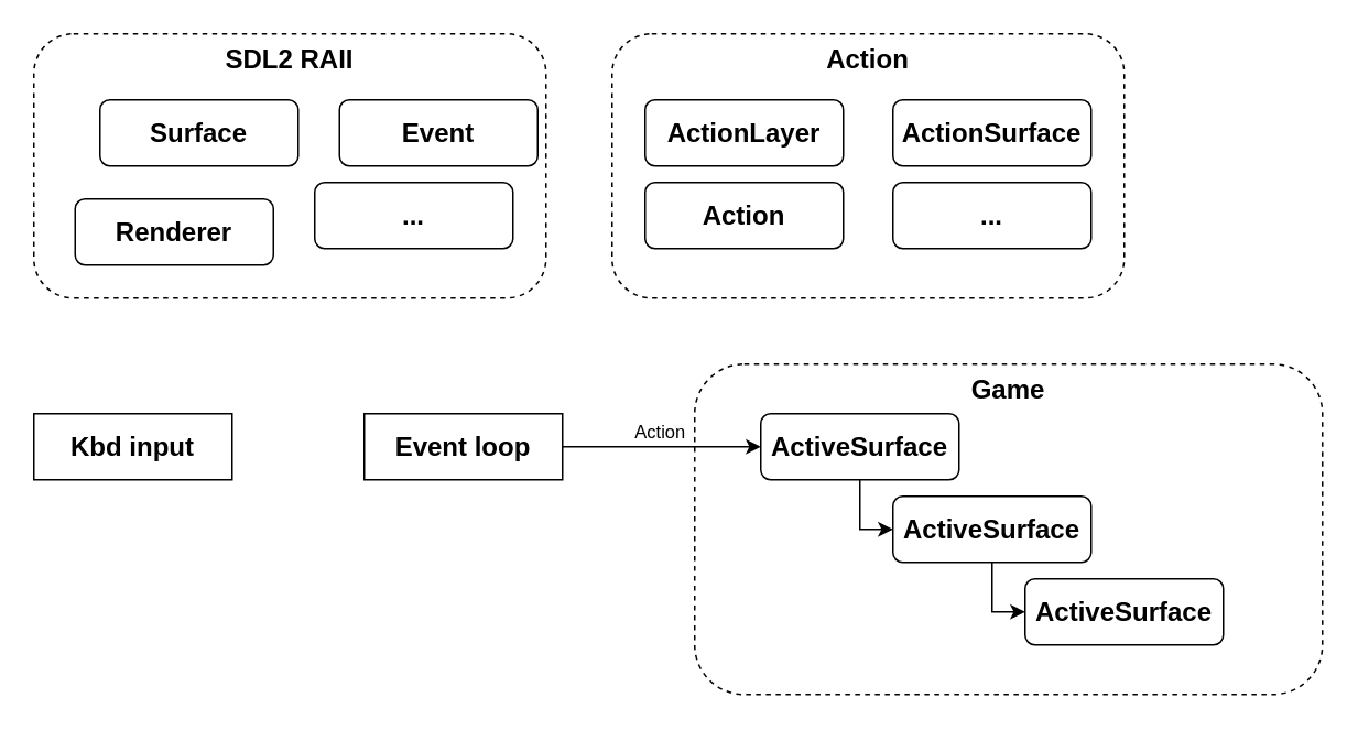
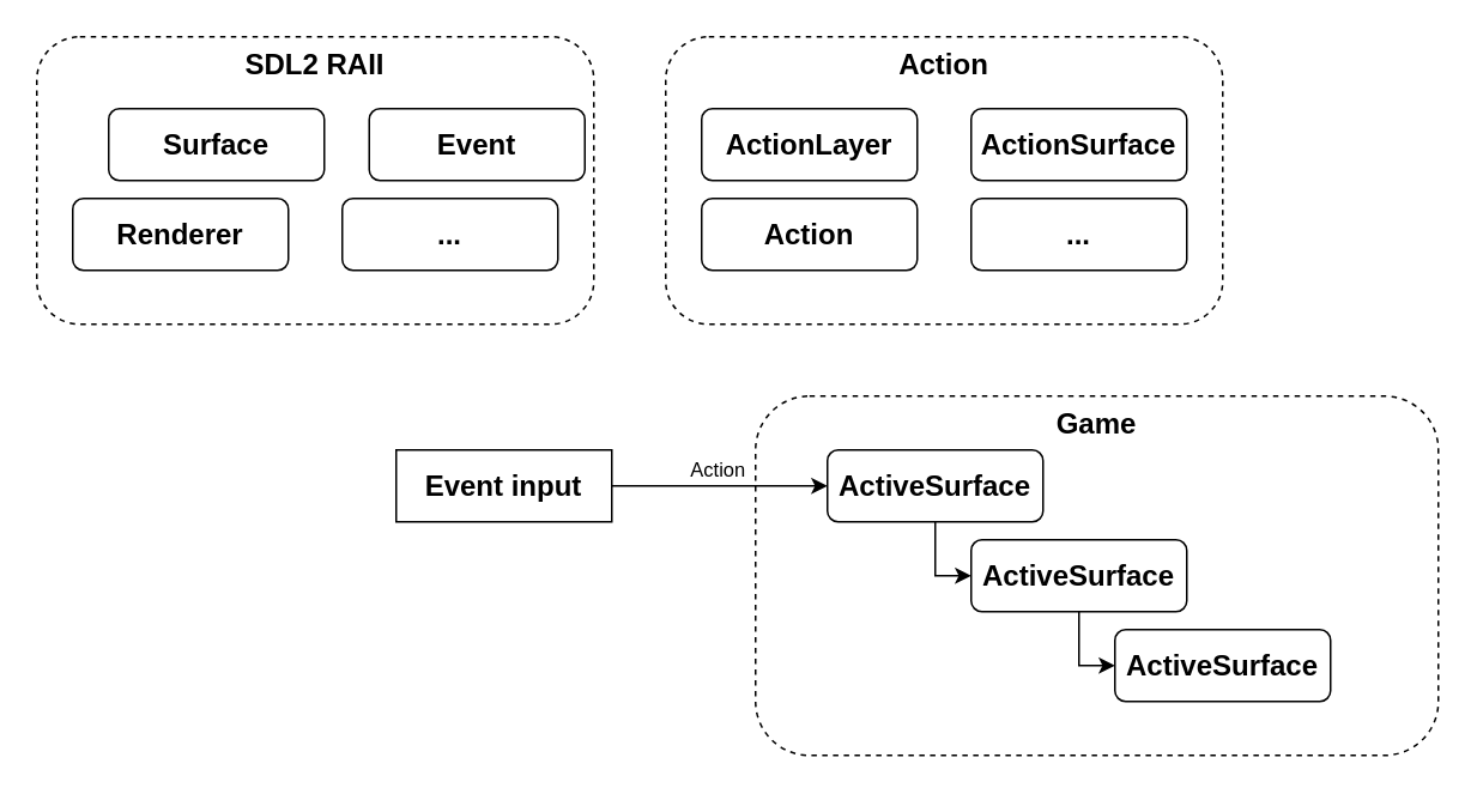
  <mxCell id="0" />
  <mxCell id="1" parent="0" />
  <mxCell id="2" value="" style="rounded=1;whiteSpace=wrap;html=1;fillColor=none;dashed=1;" vertex="1" parent="1"><mxGeometry x="370" y="20" width="310" height="160" as="geometry" /></mxCell>
  <mxCell id="3" value="Action" style="text;html=1;strokeColor=none;fillColor=none;align=center;verticalAlign=middle;whiteSpace=wrap;rounded=0;fontSize=16;fontStyle=1" vertex="1" parent="1"><mxGeometry x="470" y="20" width="110" height="30" as="geometry" /></mxCell>
  <mxCell id="4" value="ActionLayer" style="rounded=1;whiteSpace=wrap;html=1;fillColor=none;fontSize=16;fontStyle=1" vertex="1" parent="1"><mxGeometry x="390" y="60" width="120" height="40" as="geometry" /></mxCell>
  <mxCell id="5" value="ActionSurface" style="rounded=1;whiteSpace=wrap;html=1;fillColor=none;fontSize=16;fontStyle=1" vertex="1" parent="1"><mxGeometry x="540" y="60" width="120" height="40" as="geometry" /></mxCell>
  <mxCell id="6" value="" style="rounded=1;whiteSpace=wrap;html=1;fillColor=none;dashed=1;" vertex="1" parent="1"><mxGeometry x="20" y="20" width="310" height="160" as="geometry" /></mxCell>
  <mxCell id="7" value="SDL2 RAII" style="text;html=1;strokeColor=none;fillColor=none;align=center;verticalAlign=middle;whiteSpace=wrap;rounded=0;fontSize=16;fontStyle=1" vertex="1" parent="1"><mxGeometry x="120" y="20" width="110" height="30" as="geometry" /></mxCell>
  <mxCell id="8" value="Surface" style="rounded=1;whiteSpace=wrap;html=1;fillColor=none;fontSize=16;fontStyle=1" vertex="1" parent="1"><mxGeometry x="60" y="60" width="120" height="40" as="geometry" /></mxCell>
  <mxCell id="9" value="Event" style="rounded=1;whiteSpace=wrap;html=1;fillColor=none;fontSize=16;fontStyle=1" vertex="1" parent="1"><mxGeometry x="205" y="60" width="120" height="40" as="geometry" /></mxCell>
- <mxCell id="10" value="Renderer" style="rounded=1;whiteSpace=wrap;html=1;fillColor=none;fontSize=16;fontStyle=1" vertex="1" parent="1"><mxGeometry x="45" y="120" width="120" height="40" as="geometry" /></mxCell>
+ <mxCell id="10" value="Renderer" style="rounded=1;whiteSpace=wrap;html=1;fillColor=none;fontSize=16;fontStyle=1" vertex="1" parent="1"><mxGeometry x="40" y="110" width="120" height="40" as="geometry" /></mxCell>
  <mxCell id="11" value="..." style="rounded=1;whiteSpace=wrap;html=1;fillColor=none;fontSize=16;fontStyle=1" vertex="1" parent="1"><mxGeometry x="190" y="110" width="120" height="40" as="geometry" /></mxCell>
  <mxCell id="12" value="Action" style="rounded=1;whiteSpace=wrap;html=1;fillColor=none;fontSize=16;fontStyle=1" vertex="1" parent="1"><mxGeometry x="390" y="110" width="120" height="40" as="geometry" /></mxCell>
  <mxCell id="13" value="..." style="rounded=1;whiteSpace=wrap;html=1;fillColor=none;fontSize=16;fontStyle=1" vertex="1" parent="1"><mxGeometry x="540" y="110" width="120" height="40" as="geometry" /></mxCell>
- <mxCell id="14" value="Kbd input" style="rounded=0;whiteSpace=wrap;html=1;fillColor=none;fontSize=16;fontStyle=1" vertex="1" parent="1"><mxGeometry x="20" y="250" width="120" height="40" as="geometry" /></mxCell>
  <mxCell id="15" style="edgeStyle=orthogonalEdgeStyle;rounded=0;orthogonalLoop=1;jettySize=auto;html=1;exitX=1;exitY=0.5;exitDx=0;exitDy=0;" edge="1" parent="1" source="17" target="21"><mxGeometry relative="1" as="geometry" /></mxCell>
  <mxCell id="16" value="Action" style="edgeLabel;html=1;align=center;verticalAlign=middle;resizable=0;points=[];" vertex="1" connectable="0" parent="15"><mxGeometry x="-0.1" y="1" relative="1" as="geometry"><mxPoint x="4" y="-9" as="offset" /></mxGeometry></mxCell>
- <mxCell id="17" value="Event loop" style="rounded=0;whiteSpace=wrap;html=1;fillColor=none;fontSize=16;fontStyle=1" vertex="1" parent="1"><mxGeometry x="220" y="250" width="120" height="40" as="geometry" /></mxCell>
+ <mxCell id="17" value="Event input" style="rounded=0;whiteSpace=wrap;html=1;fillColor=none;fontSize=16;fontStyle=1" vertex="1" parent="1"><mxGeometry x="220" y="250" width="120" height="40" as="geometry" /></mxCell>
  <mxCell id="18" value="" style="rounded=1;whiteSpace=wrap;html=1;fillColor=none;fontSize=16;fontStyle=1;dashed=1;" vertex="1" parent="1"><mxGeometry x="420" y="220" width="380" height="200" as="geometry" /></mxCell>
  <mxCell id="19" value="Game" style="text;html=1;strokeColor=none;fillColor=none;align=center;verticalAlign=middle;whiteSpace=wrap;rounded=0;fontSize=16;fontStyle=1" vertex="1" parent="1"><mxGeometry x="555" y="220" width="110" height="30" as="geometry" /></mxCell>
  <mxCell id="20" style="edgeStyle=orthogonalEdgeStyle;rounded=0;orthogonalLoop=1;jettySize=auto;html=1;exitX=0.5;exitY=1;exitDx=0;exitDy=0;entryX=0;entryY=0.5;entryDx=0;entryDy=0;" edge="1" parent="1" source="21" target="23"><mxGeometry relative="1" as="geometry"><Array as="points"><mxPoint x="520" y="320" /></Array></mxGeometry></mxCell>
  <mxCell id="21" value="ActiveSurface" style="rounded=1;whiteSpace=wrap;html=1;fillColor=none;fontSize=16;fontStyle=1" vertex="1" parent="1"><mxGeometry x="460" y="250" width="120" height="40" as="geometry" /></mxCell>
  <mxCell id="22" style="edgeStyle=orthogonalEdgeStyle;rounded=0;orthogonalLoop=1;jettySize=auto;html=1;exitX=0.5;exitY=1;exitDx=0;exitDy=0;entryX=0;entryY=0.5;entryDx=0;entryDy=0;" edge="1" parent="1" source="23" target="24"><mxGeometry relative="1" as="geometry"><Array as="points"><mxPoint x="600" y="370" /></Array></mxGeometry></mxCell>
  <mxCell id="23" value="ActiveSurface" style="rounded=1;whiteSpace=wrap;html=1;fillColor=none;fontSize=16;fontStyle=1" vertex="1" parent="1"><mxGeometry x="540" y="300" width="120" height="40" as="geometry" /></mxCell>
  <mxCell id="24" value="ActiveSurface" style="rounded=1;whiteSpace=wrap;html=1;fillColor=none;fontSize=16;fontStyle=1" vertex="1" parent="1"><mxGeometry x="620" y="350" width="120" height="40" as="geometry" /></mxCell>
